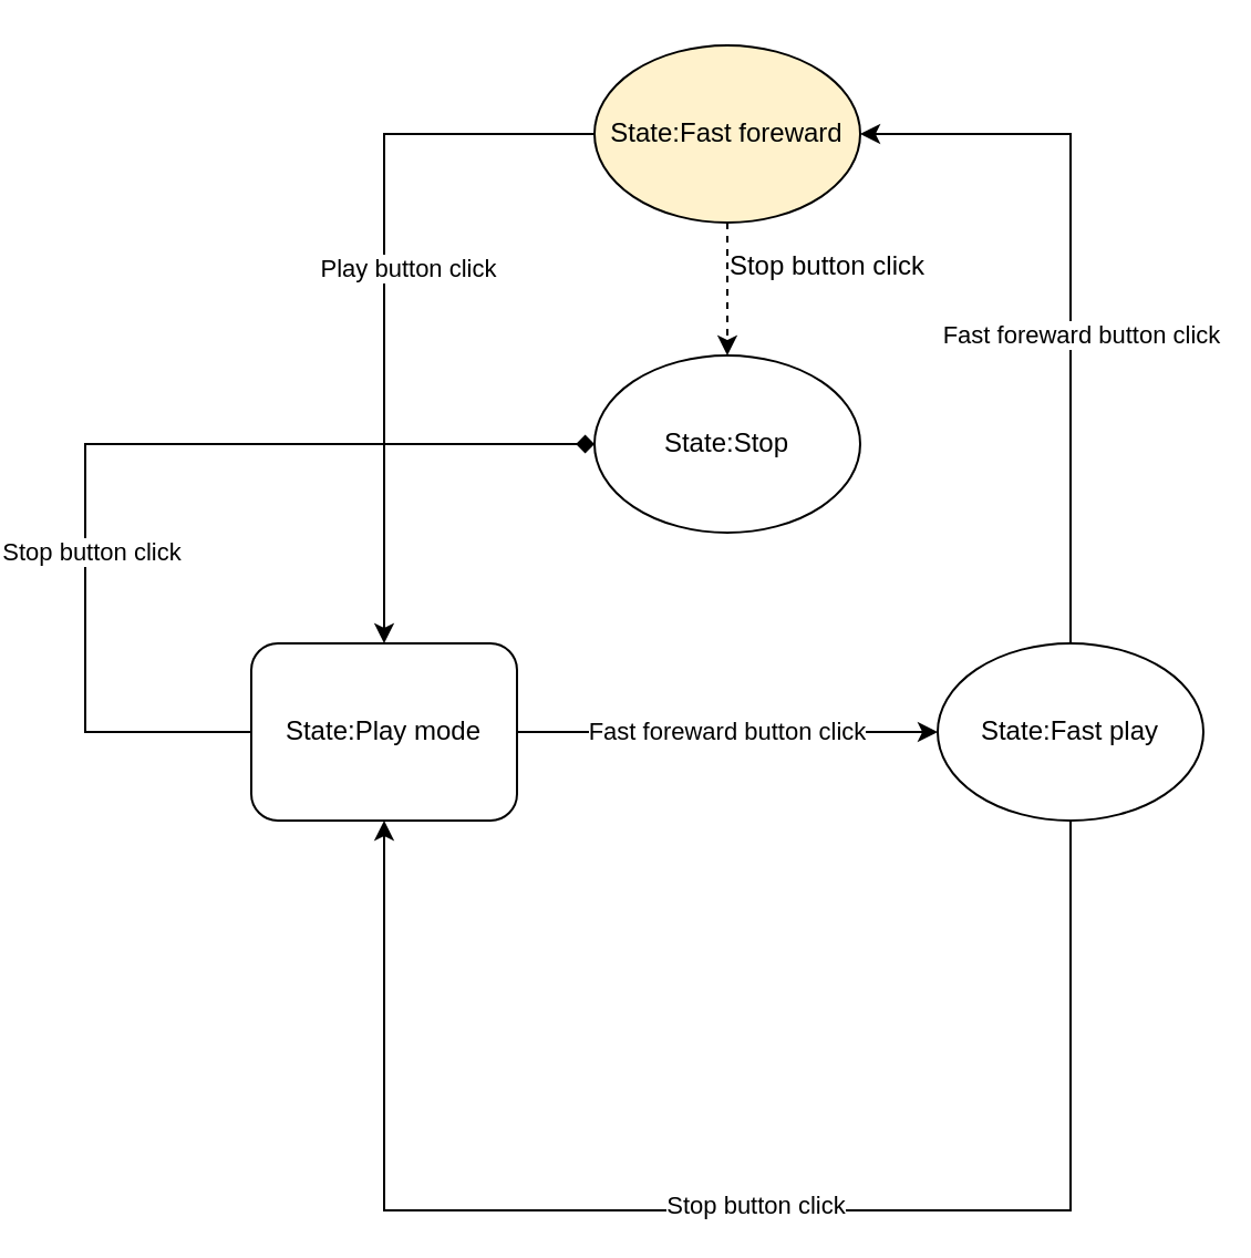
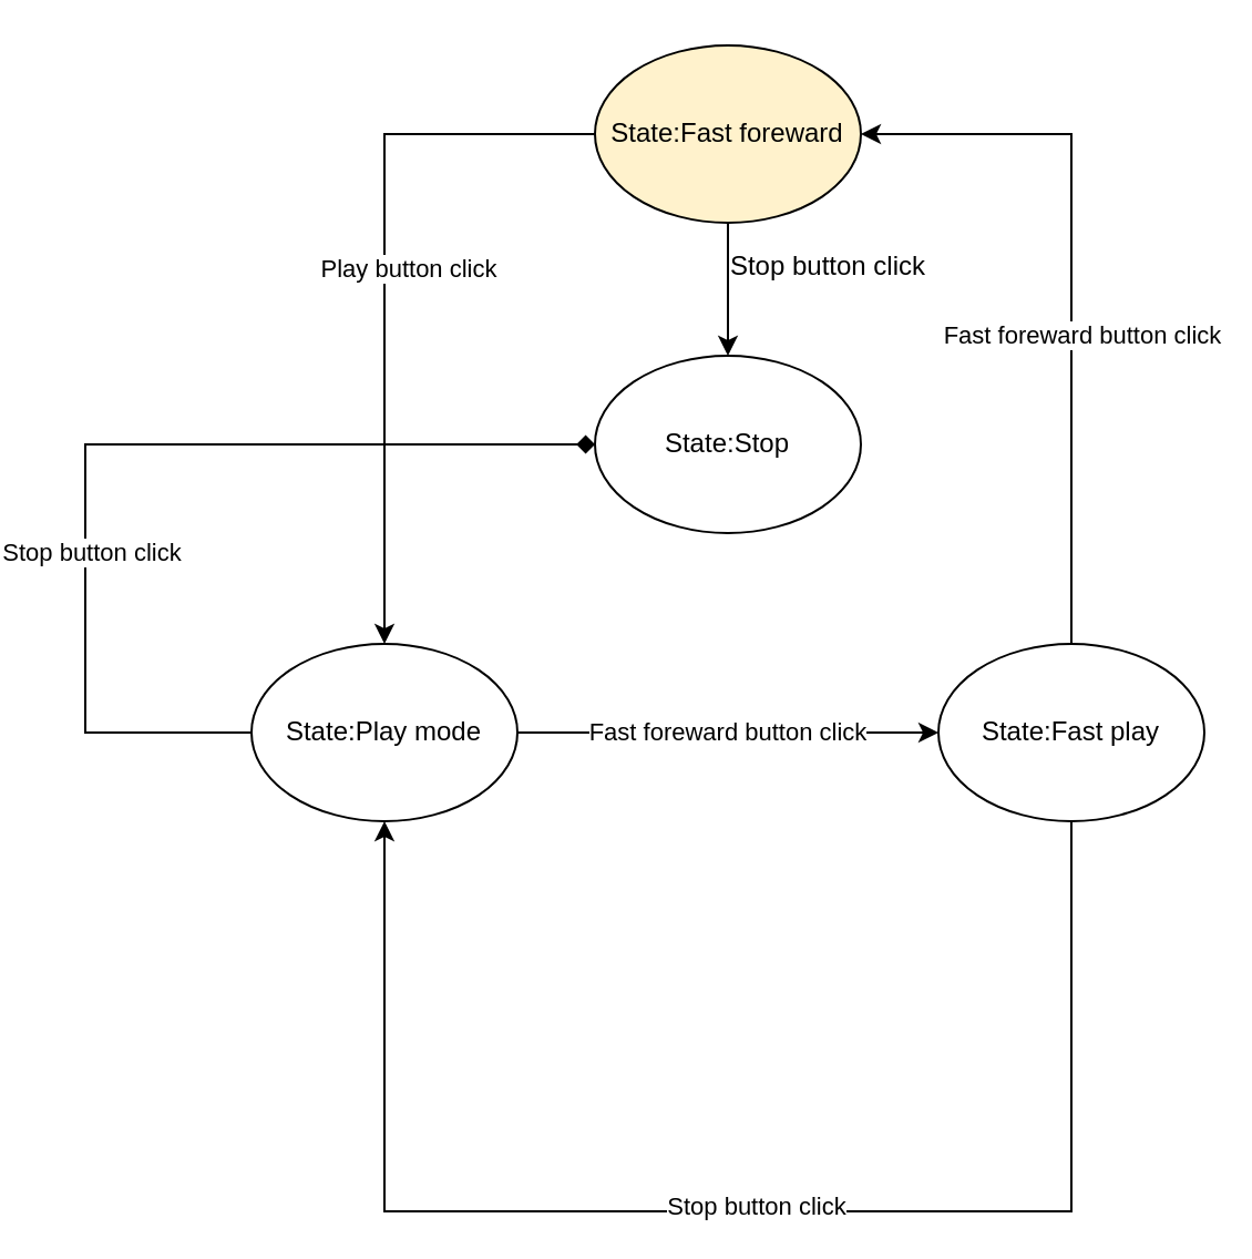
  <mxCell id="0" />
  <mxCell id="1" parent="0" />
  <mxCell id="2" value="Fast foreward button click" style="edgeStyle=orthogonalEdgeStyle;rounded=0;orthogonalLoop=1;jettySize=auto;html=1;entryX=0;entryY=0.5;entryDx=0;entryDy=0;" edge="1" parent="1" source="5" target="10"><mxGeometry relative="1" as="geometry" /></mxCell>
  <mxCell id="3" style="edgeStyle=orthogonalEdgeStyle;rounded=0;orthogonalLoop=1;jettySize=auto;html=1;entryX=0;entryY=0.5;entryDx=0;entryDy=0;endArrow=diamond;" edge="1" parent="1" source="5" target="15"><mxGeometry relative="1" as="geometry"><mxPoint x="-55" y="320" as="targetPoint" /><Array as="points"><mxPoint x="20" y="330" /><mxPoint x="20" y="200" /></Array></mxGeometry></mxCell>
  <mxCell id="4" value="Stop button click" style="edgeLabel;html=1;align=center;verticalAlign=middle;resizable=0;points=[];" vertex="1" connectable="0" parent="3"><mxGeometry x="-0.277" y="-2" relative="1" as="geometry"><mxPoint as="offset" /></mxGeometry></mxCell>
- <mxCell id="5" value="State:Play mode" style="whiteSpace=wrap;html=1;rounded=1;" vertex="1" parent="1"><mxGeometry x="95" y="290" width="120" height="80" as="geometry" /></mxCell>
+ <mxCell id="5" value="State:Play mode" style="ellipse;whiteSpace=wrap;html=1;" vertex="1" parent="1"><mxGeometry x="95" y="290" width="120" height="80" as="geometry" /></mxCell>
  <mxCell id="6" style="edgeStyle=orthogonalEdgeStyle;rounded=0;orthogonalLoop=1;jettySize=auto;html=1;entryX=0.5;entryY=1;entryDx=0;entryDy=0;" edge="1" parent="1" source="10" target="5"><mxGeometry relative="1" as="geometry"><mxPoint x="465" y="545.833" as="targetPoint" /><Array as="points"><mxPoint x="465" y="546" /><mxPoint x="155" y="546" /></Array></mxGeometry></mxCell>
  <mxCell id="7" value="Stop button click" style="edgeLabel;html=1;align=center;verticalAlign=middle;resizable=0;points=[];" vertex="1" connectable="0" parent="6"><mxGeometry x="-0.036" y="-3" relative="1" as="geometry"><mxPoint as="offset" /></mxGeometry></mxCell>
  <mxCell id="8" style="edgeStyle=orthogonalEdgeStyle;rounded=0;orthogonalLoop=1;jettySize=auto;html=1;entryX=1;entryY=0.5;entryDx=0;entryDy=0;" edge="1" parent="1" source="10" target="14"><mxGeometry relative="1" as="geometry"><mxPoint x="425" y="120" as="targetPoint" /><Array as="points"><mxPoint x="465" y="60" /></Array></mxGeometry></mxCell>
  <mxCell id="9" value="Fast foreward button click&lt;br&gt;" style="edgeLabel;html=1;align=center;verticalAlign=middle;resizable=0;points=[];" vertex="1" connectable="0" parent="8"><mxGeometry x="-0.141" y="-4" relative="1" as="geometry"><mxPoint as="offset" /></mxGeometry></mxCell>
  <mxCell id="10" value="State:Fast play" style="ellipse;whiteSpace=wrap;html=1;" vertex="1" parent="1"><mxGeometry x="405" y="290" width="120" height="80" as="geometry" /></mxCell>
  <mxCell id="11" style="edgeStyle=orthogonalEdgeStyle;rounded=0;orthogonalLoop=1;jettySize=auto;html=1;" edge="1" parent="1" source="14" target="5"><mxGeometry relative="1" as="geometry" /></mxCell>
  <mxCell id="12" value="Play button click" style="edgeLabel;html=1;align=center;verticalAlign=middle;resizable=0;points=[];" vertex="1" connectable="0" parent="11"><mxGeometry x="0.261" y="2" relative="1" as="geometry"><mxPoint x="8" y="-50" as="offset" /></mxGeometry></mxCell>
- <mxCell id="13" style="edgeStyle=orthogonalEdgeStyle;rounded=0;orthogonalLoop=1;jettySize=auto;html=1;entryX=0.5;entryY=0;entryDx=0;entryDy=0;dashed=1;" edge="1" parent="1" source="14" target="15"><mxGeometry relative="1" as="geometry" /></mxCell>
+ <mxCell id="13" style="edgeStyle=orthogonalEdgeStyle;rounded=0;orthogonalLoop=1;jettySize=auto;html=1;entryX=0.5;entryY=0;entryDx=0;entryDy=0;" edge="1" parent="1" source="14" target="15"><mxGeometry relative="1" as="geometry" /></mxCell>
  <mxCell id="14" value="State:Fast foreward" style="ellipse;whiteSpace=wrap;html=1;fillColor=#fff2cc;" vertex="1" parent="1"><mxGeometry x="250" y="20" width="120" height="80" as="geometry" /></mxCell>
  <mxCell id="15" value="State:Stop" style="ellipse;whiteSpace=wrap;html=1;" vertex="1" parent="1"><mxGeometry x="250" y="160" width="120" height="80" as="geometry" /></mxCell>
  <mxCell id="16" value="Stop button click" style="text;html=1;align=center;verticalAlign=middle;resizable=0;points=[];autosize=1;strokeColor=none;" vertex="1" parent="1"><mxGeometry x="305" y="110" width="100" height="20" as="geometry" /></mxCell>
